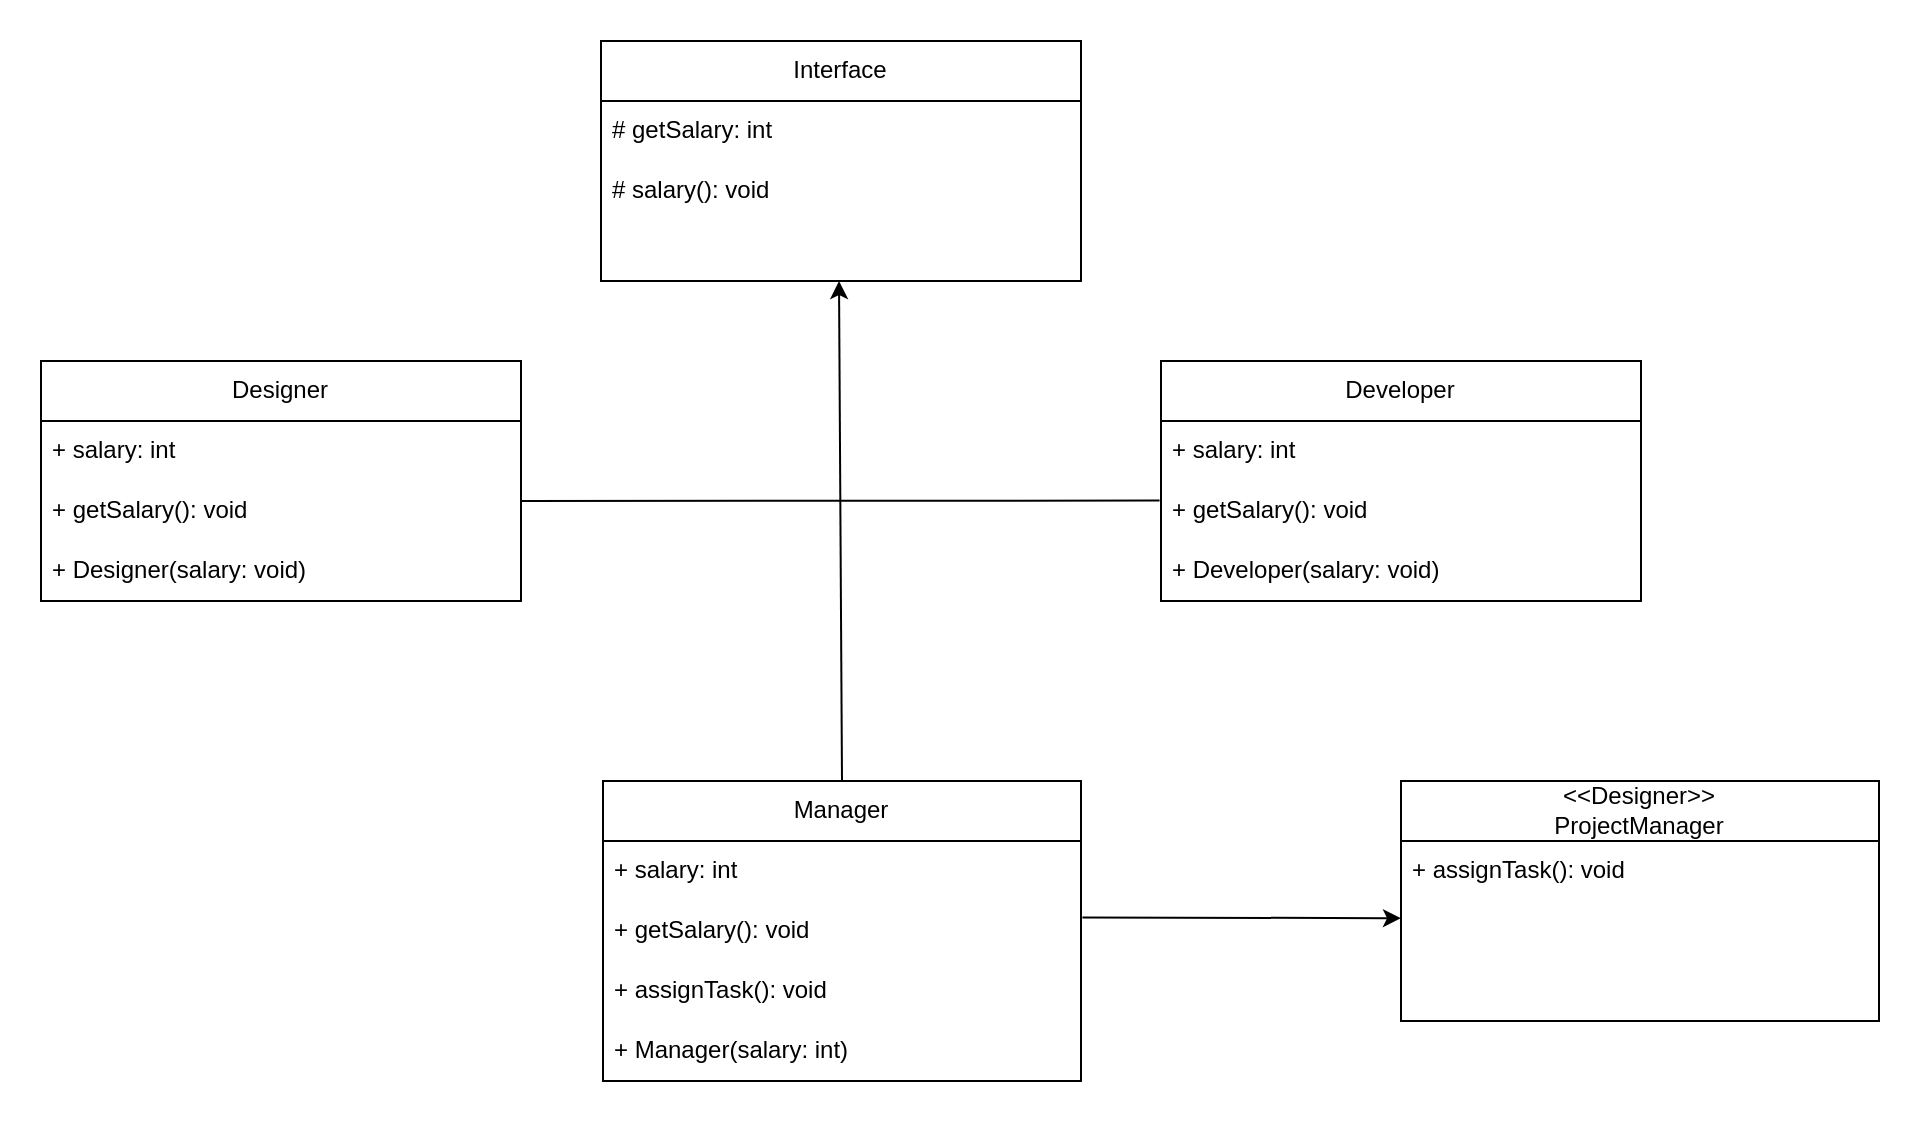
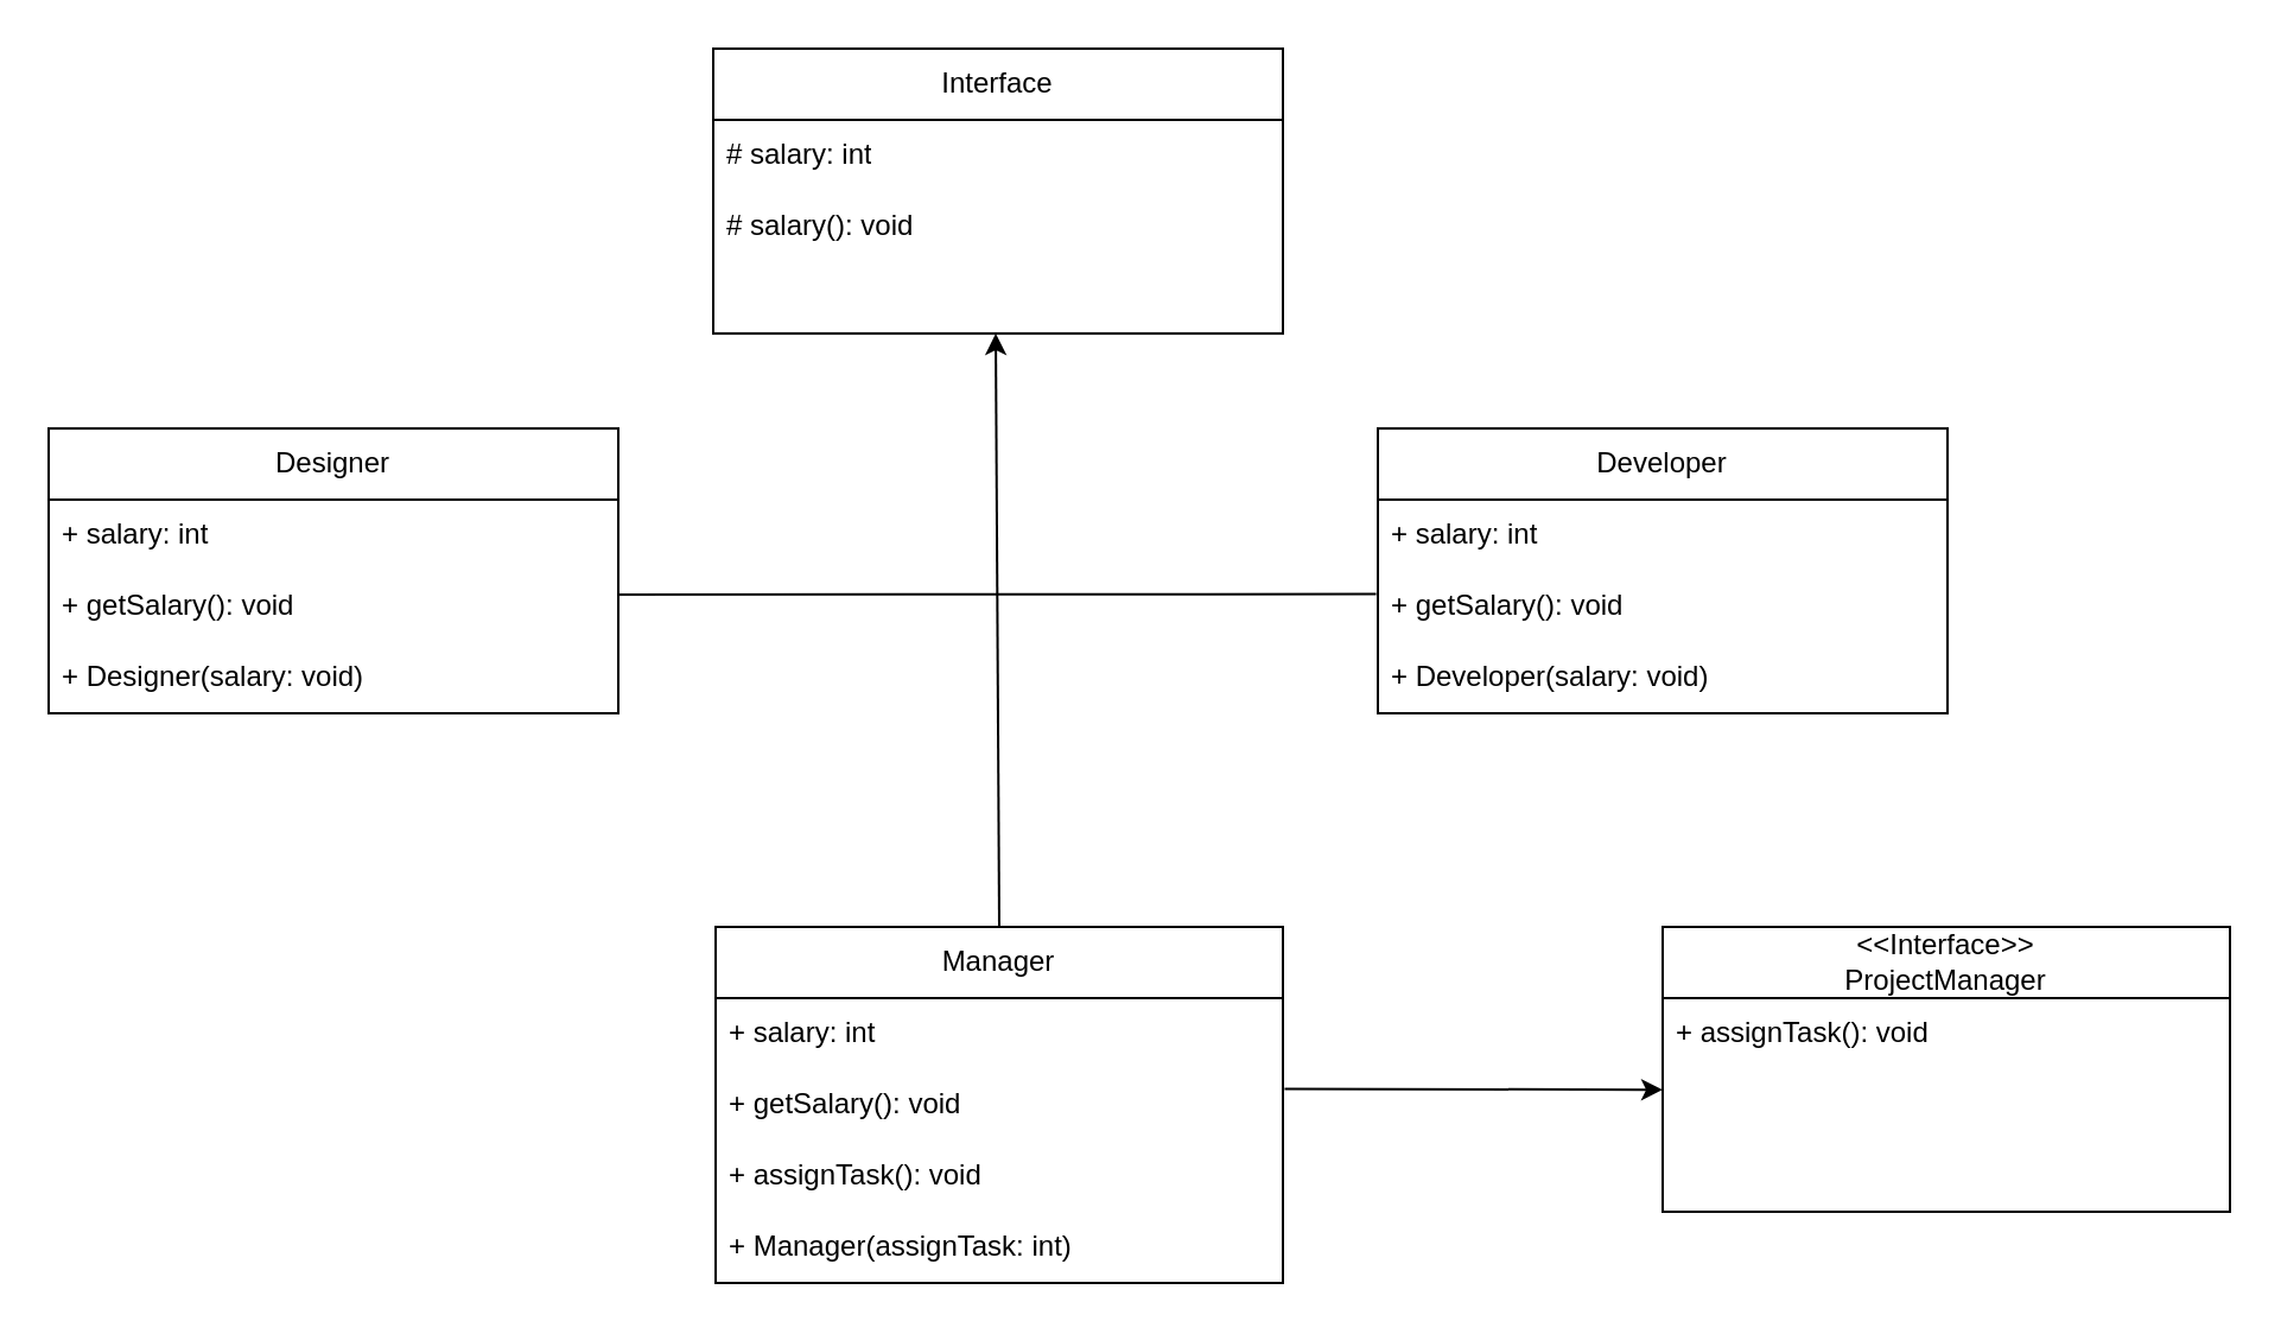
  <mxCell id="0" />
  <mxCell id="1" parent="0" />
  <mxCell id="2" value="Interface" style="swimlane;fontStyle=0;childLayout=stackLayout;horizontal=1;startSize=30;horizontalStack=0;resizeParent=1;resizeParentMax=0;resizeLast=0;collapsible=1;marginBottom=0;whiteSpace=wrap;html=1;" vertex="1" parent="1"><mxGeometry x="300" y="20" width="240" height="120" as="geometry" /></mxCell>
- <mxCell id="3" value="# getSalary: int" style="text;strokeColor=none;fillColor=none;align=left;verticalAlign=middle;spacingLeft=4;spacingRight=4;overflow=hidden;points=[[0,0.5],[1,0.5]];portConstraint=eastwest;rotatable=0;whiteSpace=wrap;html=1;" vertex="1" parent="2"><mxGeometry y="30" width="240" height="30" as="geometry" /></mxCell>
+ <mxCell id="3" value="# salary: int" style="text;strokeColor=none;fillColor=none;align=left;verticalAlign=middle;spacingLeft=4;spacingRight=4;overflow=hidden;points=[[0,0.5],[1,0.5]];portConstraint=eastwest;rotatable=0;whiteSpace=wrap;html=1;" vertex="1" parent="2"><mxGeometry y="30" width="240" height="30" as="geometry" /></mxCell>
  <mxCell id="4" value="# salary(): void" style="text;strokeColor=none;fillColor=none;align=left;verticalAlign=middle;spacingLeft=4;spacingRight=4;overflow=hidden;points=[[0,0.5],[1,0.5]];portConstraint=eastwest;rotatable=0;whiteSpace=wrap;html=1;" vertex="1" parent="2"><mxGeometry y="60" width="240" height="30" as="geometry" /></mxCell>
  <mxCell id="5" value="&amp;nbsp;" style="text;strokeColor=none;fillColor=none;align=left;verticalAlign=middle;spacingLeft=4;spacingRight=4;overflow=hidden;points=[[0,0.5],[1,0.5]];portConstraint=eastwest;rotatable=0;whiteSpace=wrap;html=1;" vertex="1" parent="2"><mxGeometry y="90" width="240" height="30" as="geometry" /></mxCell>
  <mxCell id="6" value="Designer" style="swimlane;fontStyle=0;childLayout=stackLayout;horizontal=1;startSize=30;horizontalStack=0;resizeParent=1;resizeParentMax=0;resizeLast=0;collapsible=1;marginBottom=0;whiteSpace=wrap;html=1;" vertex="1" parent="1"><mxGeometry x="20" y="180" width="240" height="120" as="geometry" /></mxCell>
  <mxCell id="7" value="+ salary: int" style="text;strokeColor=none;fillColor=none;align=left;verticalAlign=middle;spacingLeft=4;spacingRight=4;overflow=hidden;points=[[0,0.5],[1,0.5]];portConstraint=eastwest;rotatable=0;whiteSpace=wrap;html=1;" vertex="1" parent="6"><mxGeometry y="30" width="240" height="30" as="geometry" /></mxCell>
  <mxCell id="8" value="+ getSalary(): void" style="text;strokeColor=none;fillColor=none;align=left;verticalAlign=middle;spacingLeft=4;spacingRight=4;overflow=hidden;points=[[0,0.5],[1,0.5]];portConstraint=eastwest;rotatable=0;whiteSpace=wrap;html=1;" vertex="1" parent="6"><mxGeometry y="60" width="240" height="30" as="geometry" /></mxCell>
  <mxCell id="9" value="+ Designer(salary: void)&amp;nbsp;" style="text;strokeColor=none;fillColor=none;align=left;verticalAlign=middle;spacingLeft=4;spacingRight=4;overflow=hidden;points=[[0,0.5],[1,0.5]];portConstraint=eastwest;rotatable=0;whiteSpace=wrap;html=1;" vertex="1" parent="6"><mxGeometry y="90" width="240" height="30" as="geometry" /></mxCell>
  <mxCell id="10" value="Developer" style="swimlane;fontStyle=0;childLayout=stackLayout;horizontal=1;startSize=30;horizontalStack=0;resizeParent=1;resizeParentMax=0;resizeLast=0;collapsible=1;marginBottom=0;whiteSpace=wrap;html=1;" vertex="1" parent="1"><mxGeometry x="580" y="180" width="240" height="120" as="geometry" /></mxCell>
  <mxCell id="11" value="+ salary: int" style="text;strokeColor=none;fillColor=none;align=left;verticalAlign=middle;spacingLeft=4;spacingRight=4;overflow=hidden;points=[[0,0.5],[1,0.5]];portConstraint=eastwest;rotatable=0;whiteSpace=wrap;html=1;" vertex="1" parent="10"><mxGeometry y="30" width="240" height="30" as="geometry" /></mxCell>
  <mxCell id="12" value="+ getSalary(): void" style="text;strokeColor=none;fillColor=none;align=left;verticalAlign=middle;spacingLeft=4;spacingRight=4;overflow=hidden;points=[[0,0.5],[1,0.5]];portConstraint=eastwest;rotatable=0;whiteSpace=wrap;html=1;" vertex="1" parent="10"><mxGeometry y="60" width="240" height="30" as="geometry" /></mxCell>
  <mxCell id="13" value="+ Developer(salary: void)" style="text;strokeColor=none;fillColor=none;align=left;verticalAlign=middle;spacingLeft=4;spacingRight=4;overflow=hidden;points=[[0,0.5],[1,0.5]];portConstraint=eastwest;rotatable=0;whiteSpace=wrap;html=1;" vertex="1" parent="10"><mxGeometry y="90" width="240" height="30" as="geometry" /></mxCell>
  <mxCell id="14" value="Manager" style="swimlane;fontStyle=0;childLayout=stackLayout;horizontal=1;startSize=30;horizontalStack=0;resizeParent=1;resizeParentMax=0;resizeLast=0;collapsible=1;marginBottom=0;whiteSpace=wrap;html=1;" vertex="1" parent="1"><mxGeometry x="301" y="390" width="239" height="150" as="geometry" /></mxCell>
  <mxCell id="15" value="+ salary: int" style="text;strokeColor=none;fillColor=none;align=left;verticalAlign=middle;spacingLeft=4;spacingRight=4;overflow=hidden;points=[[0,0.5],[1,0.5]];portConstraint=eastwest;rotatable=0;whiteSpace=wrap;html=1;" vertex="1" parent="14"><mxGeometry y="30" width="239" height="30" as="geometry" /></mxCell>
  <mxCell id="16" value="+ getSalary(): void" style="text;strokeColor=none;fillColor=none;align=left;verticalAlign=middle;spacingLeft=4;spacingRight=4;overflow=hidden;points=[[0,0.5],[1,0.5]];portConstraint=eastwest;rotatable=0;whiteSpace=wrap;html=1;" vertex="1" parent="14"><mxGeometry y="60" width="239" height="30" as="geometry" /></mxCell>
  <mxCell id="17" value="+ assignTask(): void" style="text;strokeColor=none;fillColor=none;align=left;verticalAlign=middle;spacingLeft=4;spacingRight=4;overflow=hidden;points=[[0,0.5],[1,0.5]];portConstraint=eastwest;rotatable=0;whiteSpace=wrap;html=1;" vertex="1" parent="14"><mxGeometry y="90" width="239" height="30" as="geometry" /></mxCell>
- <mxCell id="18" value="+ Manager(salary: int)" style="text;strokeColor=none;fillColor=none;align=left;verticalAlign=middle;spacingLeft=4;spacingRight=4;overflow=hidden;points=[[0,0.5],[1,0.5]];portConstraint=eastwest;rotatable=0;whiteSpace=wrap;html=1;" vertex="1" parent="14"><mxGeometry y="120" width="239" height="30" as="geometry" /></mxCell>
- <mxCell id="19" value="&amp;lt;&amp;lt;Designer&amp;gt;&amp;gt;&lt;div&gt;ProjectManager&lt;/div&gt;" style="swimlane;fontStyle=0;childLayout=stackLayout;horizontal=1;startSize=30;horizontalStack=0;resizeParent=1;resizeParentMax=0;resizeLast=0;collapsible=1;marginBottom=0;whiteSpace=wrap;html=1;" vertex="1" parent="1"><mxGeometry x="700" y="390" width="239" height="120" as="geometry" /></mxCell>
+ <mxCell id="18" value="+ Manager(assignTask: int)" style="text;strokeColor=none;fillColor=none;align=left;verticalAlign=middle;spacingLeft=4;spacingRight=4;overflow=hidden;points=[[0,0.5],[1,0.5]];portConstraint=eastwest;rotatable=0;whiteSpace=wrap;html=1;" vertex="1" parent="14"><mxGeometry y="120" width="239" height="30" as="geometry" /></mxCell>
+ <mxCell id="19" value="&amp;lt;&amp;lt;Interface&amp;gt;&amp;gt;&lt;div&gt;ProjectManager&lt;/div&gt;" style="swimlane;fontStyle=0;childLayout=stackLayout;horizontal=1;startSize=30;horizontalStack=0;resizeParent=1;resizeParentMax=0;resizeLast=0;collapsible=1;marginBottom=0;whiteSpace=wrap;html=1;" vertex="1" parent="1"><mxGeometry x="700" y="390" width="239" height="120" as="geometry" /></mxCell>
  <mxCell id="20" value="+ assignTask(): void" style="text;strokeColor=none;fillColor=none;align=left;verticalAlign=middle;spacingLeft=4;spacingRight=4;overflow=hidden;points=[[0,0.5],[1,0.5]];portConstraint=eastwest;rotatable=0;whiteSpace=wrap;html=1;" vertex="1" parent="19"><mxGeometry y="30" width="239" height="30" as="geometry" /></mxCell>
  <mxCell id="21" value="&amp;nbsp;" style="text;strokeColor=none;fillColor=none;align=left;verticalAlign=middle;spacingLeft=4;spacingRight=4;overflow=hidden;points=[[0,0.5],[1,0.5]];portConstraint=eastwest;rotatable=0;whiteSpace=wrap;html=1;" vertex="1" parent="19"><mxGeometry y="60" width="239" height="30" as="geometry" /></mxCell>
  <mxCell id="22" value="&amp;nbsp;" style="text;strokeColor=none;fillColor=none;align=left;verticalAlign=middle;spacingLeft=4;spacingRight=4;overflow=hidden;points=[[0,0.5],[1,0.5]];portConstraint=eastwest;rotatable=0;whiteSpace=wrap;html=1;" vertex="1" parent="19"><mxGeometry y="90" width="239" height="30" as="geometry" /></mxCell>
  <mxCell id="23" value="" style="endArrow=classic;html=1;rounded=0;exitX=0.5;exitY=0;exitDx=0;exitDy=0;" edge="1" parent="1" source="14"><mxGeometry width="50" height="50" relative="1" as="geometry"><mxPoint x="369" y="190" as="sourcePoint" /><mxPoint x="419" y="140" as="targetPoint" /></mxGeometry></mxCell>
  <mxCell id="24" value="" style="endArrow=classic;html=1;rounded=0;entryX=0;entryY=0.287;entryDx=0;entryDy=0;entryPerimeter=0;exitX=1.003;exitY=0.273;exitDx=0;exitDy=0;exitPerimeter=0;" edge="1" parent="1" source="16" target="21"><mxGeometry width="50" height="50" relative="1" as="geometry"><mxPoint x="390" y="400" as="sourcePoint" /><mxPoint x="440" y="350" as="targetPoint" /></mxGeometry></mxCell>
  <mxCell id="25" value="" style="endArrow=none;html=1;rounded=0;entryX=-0.003;entryY=0.326;entryDx=0;entryDy=0;entryPerimeter=0;" edge="1" parent="1" target="12"><mxGeometry width="50" height="50" relative="1" as="geometry"><mxPoint x="260" y="250" as="sourcePoint" /><mxPoint x="430" y="270" as="targetPoint" /></mxGeometry></mxCell>
